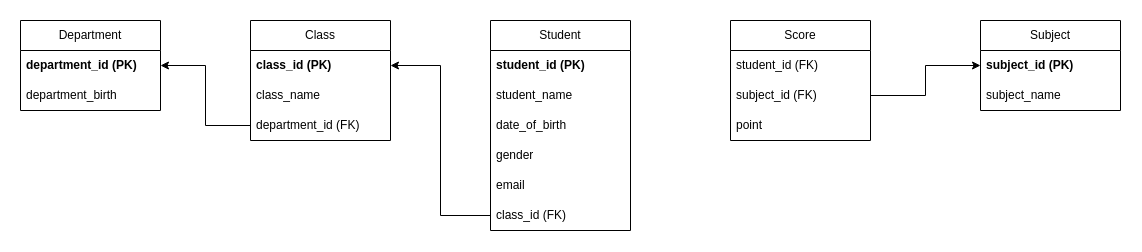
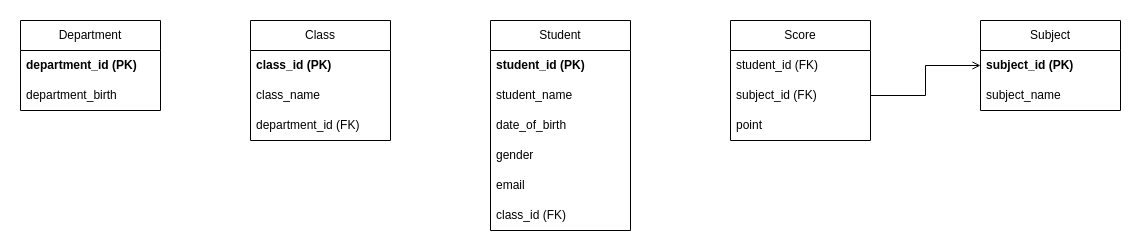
  <mxCell id="0" />
  <mxCell id="1" parent="0" />
  <mxCell id="2" value="Department" style="swimlane;fontStyle=0;childLayout=stackLayout;horizontal=1;startSize=30;horizontalStack=0;resizeParent=1;resizeParentMax=0;resizeLast=0;collapsible=1;marginBottom=0;whiteSpace=wrap;html=1;" parent="1" vertex="1"><mxGeometry x="20" y="20" width="140" height="90" as="geometry" /></mxCell>
  <mxCell id="3" value="&lt;b&gt;department_id (PK)&lt;/b&gt;" style="text;strokeColor=none;fillColor=none;align=left;verticalAlign=middle;spacingLeft=4;spacingRight=4;overflow=hidden;points=[[0,0.5],[1,0.5]];portConstraint=eastwest;rotatable=0;whiteSpace=wrap;html=1;" parent="2" vertex="1"><mxGeometry y="30" width="140" height="30" as="geometry" /></mxCell>
  <mxCell id="4" value="department_birth" style="text;strokeColor=none;fillColor=none;align=left;verticalAlign=middle;spacingLeft=4;spacingRight=4;overflow=hidden;points=[[0,0.5],[1,0.5]];portConstraint=eastwest;rotatable=0;whiteSpace=wrap;html=1;" parent="2" vertex="1"><mxGeometry y="60" width="140" height="30" as="geometry" /></mxCell>
  <mxCell id="5" value="Class" style="swimlane;fontStyle=0;childLayout=stackLayout;horizontal=1;startSize=30;horizontalStack=0;resizeParent=1;resizeParentMax=0;resizeLast=0;collapsible=1;marginBottom=0;whiteSpace=wrap;html=1;" parent="1" vertex="1"><mxGeometry x="250" y="20" width="140" height="120" as="geometry" /></mxCell>
  <mxCell id="6" value="&lt;b&gt;class_id (PK)&lt;/b&gt;" style="text;strokeColor=none;fillColor=none;align=left;verticalAlign=middle;spacingLeft=4;spacingRight=4;overflow=hidden;points=[[0,0.5],[1,0.5]];portConstraint=eastwest;rotatable=0;whiteSpace=wrap;html=1;" parent="5" vertex="1"><mxGeometry y="30" width="140" height="30" as="geometry" /></mxCell>
  <mxCell id="7" value="class_name" style="text;strokeColor=none;fillColor=none;align=left;verticalAlign=middle;spacingLeft=4;spacingRight=4;overflow=hidden;points=[[0,0.5],[1,0.5]];portConstraint=eastwest;rotatable=0;whiteSpace=wrap;html=1;" parent="5" vertex="1"><mxGeometry y="60" width="140" height="30" as="geometry" /></mxCell>
  <mxCell id="8" value="department_id (FK)" style="text;strokeColor=none;fillColor=none;align=left;verticalAlign=middle;spacingLeft=4;spacingRight=4;overflow=hidden;points=[[0,0.5],[1,0.5]];portConstraint=eastwest;rotatable=0;whiteSpace=wrap;html=1;" parent="5" vertex="1"><mxGeometry y="90" width="140" height="30" as="geometry" /></mxCell>
  <mxCell id="9" value="Student" style="swimlane;fontStyle=0;childLayout=stackLayout;horizontal=1;startSize=30;horizontalStack=0;resizeParent=1;resizeParentMax=0;resizeLast=0;collapsible=1;marginBottom=0;whiteSpace=wrap;html=1;" parent="1" vertex="1"><mxGeometry x="490" y="20" width="140" height="210" as="geometry" /></mxCell>
  <mxCell id="10" value="&lt;b&gt;student_id (PK)&lt;/b&gt;" style="text;strokeColor=none;fillColor=none;align=left;verticalAlign=middle;spacingLeft=4;spacingRight=4;overflow=hidden;points=[[0,0.5],[1,0.5]];portConstraint=eastwest;rotatable=0;whiteSpace=wrap;html=1;" parent="9" vertex="1"><mxGeometry y="30" width="140" height="30" as="geometry" /></mxCell>
  <mxCell id="11" value="student_name" style="text;strokeColor=none;fillColor=none;align=left;verticalAlign=middle;spacingLeft=4;spacingRight=4;overflow=hidden;points=[[0,0.5],[1,0.5]];portConstraint=eastwest;rotatable=0;whiteSpace=wrap;html=1;" parent="9" vertex="1"><mxGeometry y="60" width="140" height="30" as="geometry" /></mxCell>
  <mxCell id="12" value="date_of_birth" style="text;strokeColor=none;fillColor=none;align=left;verticalAlign=middle;spacingLeft=4;spacingRight=4;overflow=hidden;points=[[0,0.5],[1,0.5]];portConstraint=eastwest;rotatable=0;whiteSpace=wrap;html=1;" parent="9" vertex="1"><mxGeometry y="90" width="140" height="30" as="geometry" /></mxCell>
  <mxCell id="13" value="gender" style="text;strokeColor=none;fillColor=none;align=left;verticalAlign=middle;spacingLeft=4;spacingRight=4;overflow=hidden;points=[[0,0.5],[1,0.5]];portConstraint=eastwest;rotatable=0;whiteSpace=wrap;html=1;" parent="9" vertex="1"><mxGeometry y="120" width="140" height="30" as="geometry" /></mxCell>
  <mxCell id="14" value="email" style="text;strokeColor=none;fillColor=none;align=left;verticalAlign=middle;spacingLeft=4;spacingRight=4;overflow=hidden;points=[[0,0.5],[1,0.5]];portConstraint=eastwest;rotatable=0;whiteSpace=wrap;html=1;" parent="9" vertex="1"><mxGeometry y="150" width="140" height="30" as="geometry" /></mxCell>
  <mxCell id="15" value="class_id (FK)" style="text;strokeColor=none;fillColor=none;align=left;verticalAlign=middle;spacingLeft=4;spacingRight=4;overflow=hidden;points=[[0,0.5],[1,0.5]];portConstraint=eastwest;rotatable=0;whiteSpace=wrap;html=1;" parent="9" vertex="1"><mxGeometry y="180" width="140" height="30" as="geometry" /></mxCell>
- <mxCell id="16" style="edgeStyle=orthogonalEdgeStyle;rounded=0;orthogonalLoop=1;jettySize=auto;html=1;entryX=1;entryY=0.5;entryDx=0;entryDy=0;" parent="1" source="8" target="3" edge="1"><mxGeometry relative="1" as="geometry" /></mxCell>
- <mxCell id="17" style="edgeStyle=orthogonalEdgeStyle;rounded=0;orthogonalLoop=1;jettySize=auto;html=1;entryX=1;entryY=0.5;entryDx=0;entryDy=0;" parent="1" source="15" target="6" edge="1"><mxGeometry relative="1" as="geometry" /></mxCell>
  <mxCell id="18" value="Score" style="swimlane;fontStyle=0;childLayout=stackLayout;horizontal=1;startSize=30;horizontalStack=0;resizeParent=1;resizeParentMax=0;resizeLast=0;collapsible=1;marginBottom=0;whiteSpace=wrap;html=1;" parent="1" vertex="1"><mxGeometry x="730" y="20" width="140" height="120" as="geometry" /></mxCell>
  <mxCell id="19" value="student_id (FK)" style="text;strokeColor=none;fillColor=none;align=left;verticalAlign=middle;spacingLeft=4;spacingRight=4;overflow=hidden;points=[[0,0.5],[1,0.5]];portConstraint=eastwest;rotatable=0;whiteSpace=wrap;html=1;" parent="18" vertex="1"><mxGeometry y="30" width="140" height="30" as="geometry" /></mxCell>
  <mxCell id="20" value="subject_id (FK)" style="text;strokeColor=none;fillColor=none;align=left;verticalAlign=middle;spacingLeft=4;spacingRight=4;overflow=hidden;points=[[0,0.5],[1,0.5]];portConstraint=eastwest;rotatable=0;whiteSpace=wrap;html=1;" parent="18" vertex="1"><mxGeometry y="60" width="140" height="30" as="geometry" /></mxCell>
  <mxCell id="21" value="point" style="text;strokeColor=none;fillColor=none;align=left;verticalAlign=middle;spacingLeft=4;spacingRight=4;overflow=hidden;points=[[0,0.5],[1,0.5]];portConstraint=eastwest;rotatable=0;whiteSpace=wrap;html=1;" parent="18" vertex="1"><mxGeometry y="90" width="140" height="30" as="geometry" /></mxCell>
  <mxCell id="22" value="Subject" style="swimlane;fontStyle=0;childLayout=stackLayout;horizontal=1;startSize=30;horizontalStack=0;resizeParent=1;resizeParentMax=0;resizeLast=0;collapsible=1;marginBottom=0;whiteSpace=wrap;html=1;" parent="1" vertex="1"><mxGeometry x="980" y="20" width="140" height="90" as="geometry" /></mxCell>
  <mxCell id="23" value="&lt;b&gt;subject_id (PK)&lt;/b&gt;" style="text;strokeColor=none;fillColor=none;align=left;verticalAlign=middle;spacingLeft=4;spacingRight=4;overflow=hidden;points=[[0,0.5],[1,0.5]];portConstraint=eastwest;rotatable=0;whiteSpace=wrap;html=1;" parent="22" vertex="1"><mxGeometry y="30" width="140" height="30" as="geometry" /></mxCell>
  <mxCell id="24" value="subject_name" style="text;strokeColor=none;fillColor=none;align=left;verticalAlign=middle;spacingLeft=4;spacingRight=4;overflow=hidden;points=[[0,0.5],[1,0.5]];portConstraint=eastwest;rotatable=0;whiteSpace=wrap;html=1;" parent="22" vertex="1"><mxGeometry y="60" width="140" height="30" as="geometry" /></mxCell>
- <mxCell id="25" style="edgeStyle=orthogonalEdgeStyle;rounded=0;orthogonalLoop=1;jettySize=auto;html=1;entryX=0;entryY=0.5;entryDx=0;entryDy=0;" parent="1" source="20" target="23" edge="1"><mxGeometry relative="1" as="geometry" /></mxCell>
+ <mxCell id="25" style="edgeStyle=orthogonalEdgeStyle;rounded=0;orthogonalLoop=1;jettySize=auto;html=1;entryX=0;entryY=0.5;entryDx=0;entryDy=0;endArrow=open;" parent="1" source="20" target="23" edge="1"><mxGeometry relative="1" as="geometry" /></mxCell>
